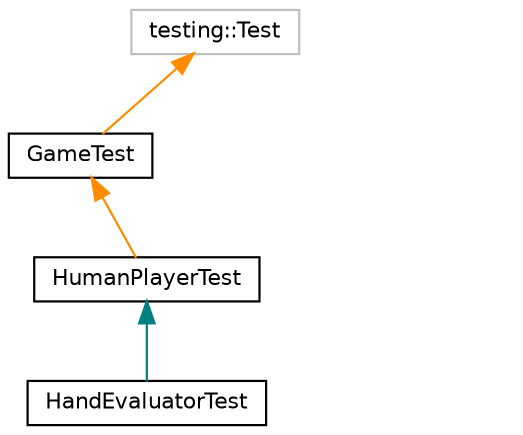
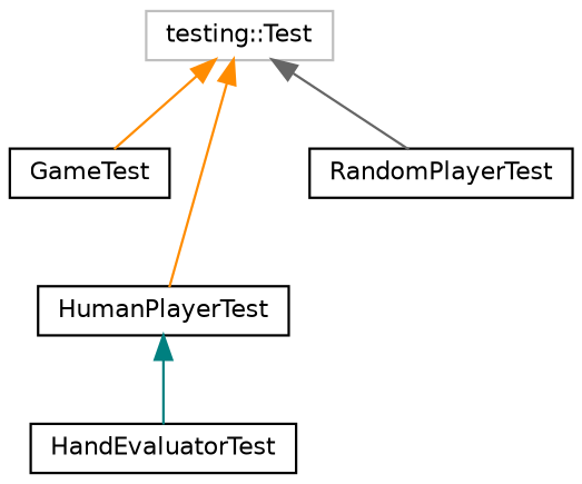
  digraph {
    rankdir=TB
    node [color=black fillcolor=white fontname=Helvetica fontsize=10 shape=record style=filled]
    edge [color=darkorange dir=back fontname=Helvetica fontsize=10 labelfontname=Helvetica labelfontsize=10 style=solid]
    n1 [color=grey75 height=0.2 label="testing::Test" width=0.4]
    n2 [height=0.2 label=GameTest width=0.4]
    n3 [height=0.2 label=HumanPlayerTest width=0.4]
+   n4 [height=0.2 label=RandomPlayerTest width=0.4]
    n5 [height=0.2 label=HandEvaluatorTest width=0.4]
    n1 -> n2
-   n2 -> n3
+   n1 -> n3
+   n1 -> n4 [color=gray40]
    n3 -> n5 [color=teal]
  }
